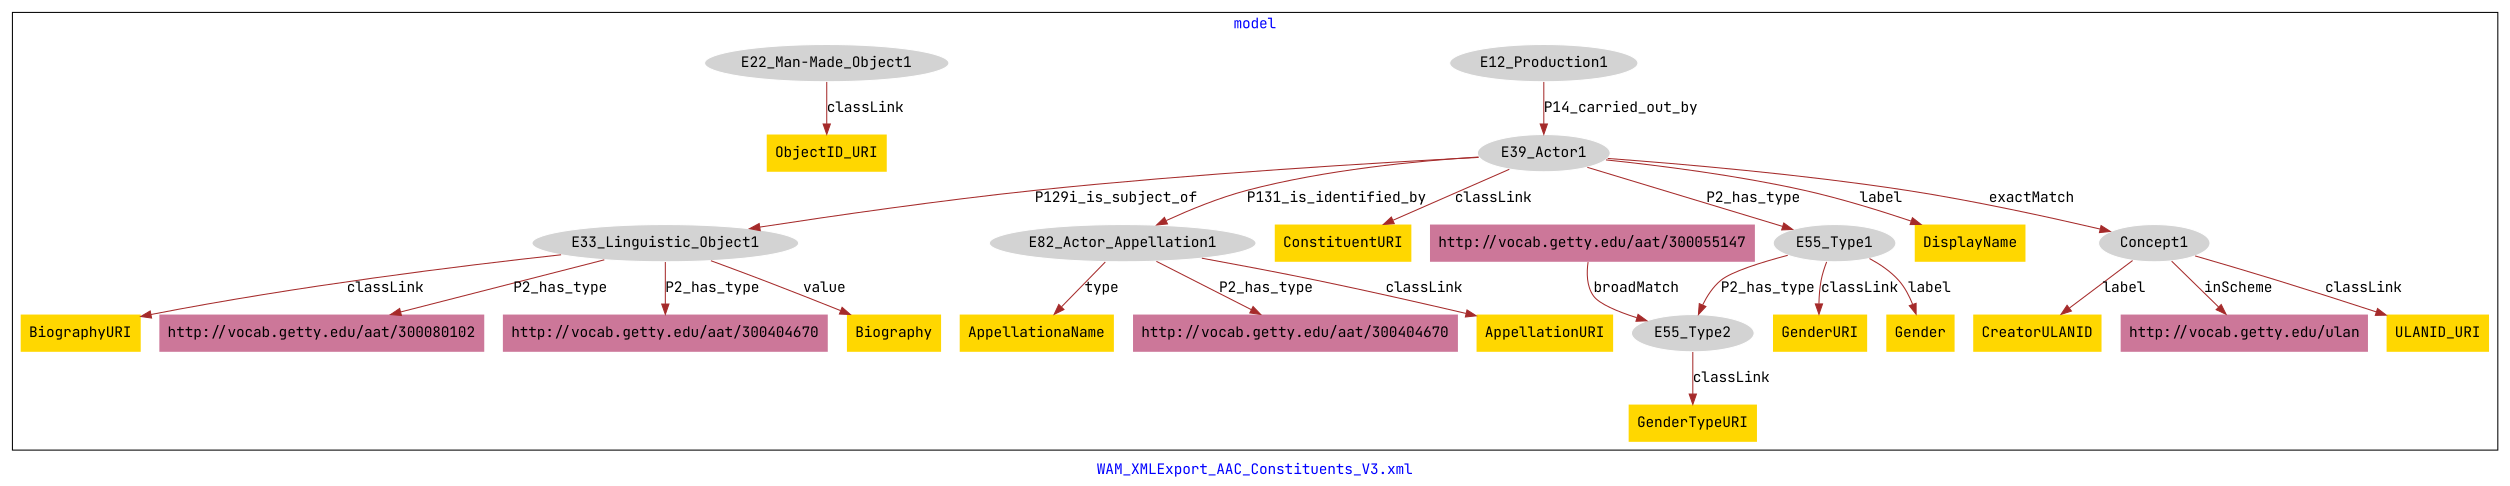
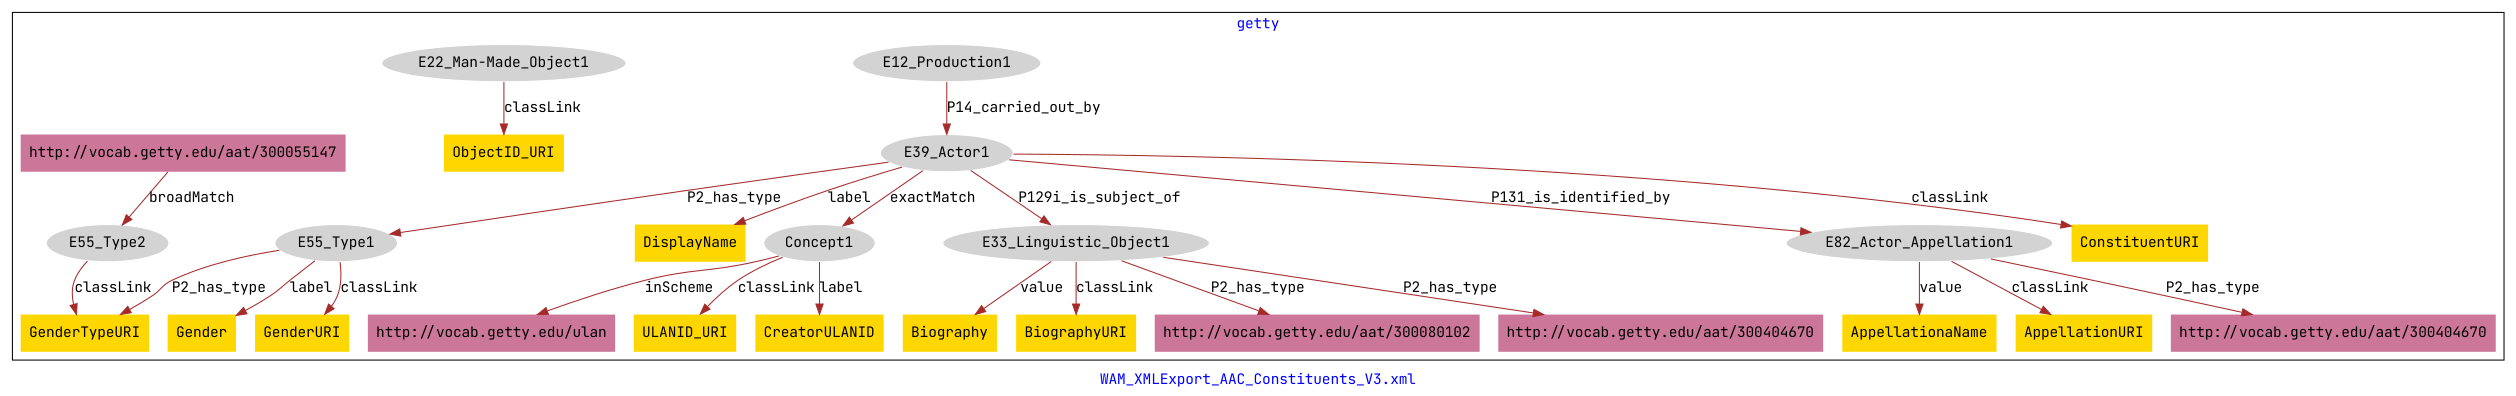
  digraph {
    fontcolor=blue
    fontname="JetBrains Mono"
    label="WAM_XMLExport_AAC_Constituents_V3.xml"
    remincross=true
    node [fillcolor=gold fontname="JetBrains Mono" style=filled shape=plaintext]
    edge [color=brown fontcolor=black fontname="JetBrains Mono"]
    n1 [color=white fillcolor=lightgray label=E12_Production1 shape=""]
    n2 [color=white fillcolor=lightgray label=E39_Actor1 shape=""]
    n3 [color=white fillcolor=lightgray label="E22_Man-Made_Object1" shape=""]
    n4 [label=ObjectID_URI]
    n5 [color=white fillcolor=lightgray label=E33_Linguistic_Object1 shape=""]
    n6 [label=BiographyURI]
    n7 [fillcolor="#CC7799" label="http://vocab.getty.edu/aat/300080102"]
    n8 [fillcolor="#CC7799" label="http://vocab.getty.edu/aat/300404670"]
    n9 [label=Biography]
    n10 [label=ConstituentURI]
    n11 [color=white fillcolor=lightgray label=E82_Actor_Appellation1 shape=""]
    n12 [color=white fillcolor=lightgray label=E55_Type1 shape=""]
    n13 [label=DisplayName]
    n14 [color=white fillcolor=lightgray label=Concept1 shape=""]
    n15 [label=GenderURI]
    n16 [color=white fillcolor=lightgray label=E55_Type2 shape=""]
    n17 [label=Gender]
    n18 [label=GenderTypeURI]
    n19 [fillcolor="#CC7799" label="http://vocab.getty.edu/aat/300055147"]
    n20 [label=AppellationURI]
    n21 [fillcolor="#CC7799" label="http://vocab.getty.edu/aat/300404670"]
    n22 [label=AppellationaName]
    n23 [label=ULANID_URI]
    n24 [label=CreatorULANID]
    n25 [fillcolor="#CC7799" label="http://vocab.getty.edu/ulan"]
    subgraph cluster_1 {
-     label=model
+     label=getty
      n1
      n2
      n3
      n4
      n5
      n6
      n7
      n8
      n9
      n10
      n11
      n12
      n13
      n14
      n15
      n16
      n17
      n18
      n19
      n20
      n21
      n22
      n23
      n24
      n25
    }
    n1 -> n2 [label=P14_carried_out_by]
    n2 -> n5 [label=P129i_is_subject_of]
    n2 -> n10 [label=classLink]
    n2 -> n11 [label=P131_is_identified_by]
    n2 -> n12 [label=P2_has_type]
    n2 -> n13 [label=label]
    n2 -> n14 [label=exactMatch]
    n3 -> n4 [label=classLink]
    n5 -> n6 [label=classLink]
    n5 -> n7 [label=P2_has_type]
    n5 -> n8 [label=P2_has_type]
    n5 -> n9 [label=value]
    n11 -> n20 [label=classLink]
    n11 -> n21 [label=P2_has_type]
-   n11 -> n22 [label=type]
+   n11 -> n22 [label=value]
    n12 -> n15 [label=classLink]
-   n12 -> n16 [label=P2_has_type]
+   n12 -> n18 [label=P2_has_type]
    n12 -> n17 [label=label]
    n14 -> n23 [label=classLink]
    n14 -> n24 [label=label]
    n14 -> n25 [label=inScheme]
    n16 -> n18 [label=classLink]
    n19 -> n16 [label=broadMatch]
  }
